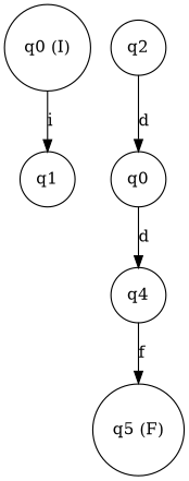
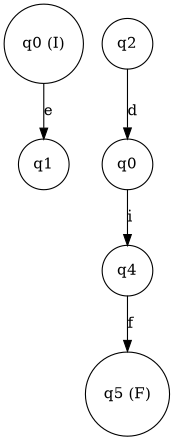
  digraph {
    rankdir=TB
    node [shape=circle]
    n1 [label="q0 (I)"]
    n2 [label=q1]
    n3 [label=q2]
    n4 [label=q0]
    n5 [label=q4]
    n6 [label="q5 (F)"]
-   n1 -> n2 [label=i]
+   n1 -> n2 [label=e]
    n3 -> n4 [label=d]
-   n4 -> n5 [label=d]
+   n4 -> n5 [label=i]
    n5 -> n6 [label=f]
  }
